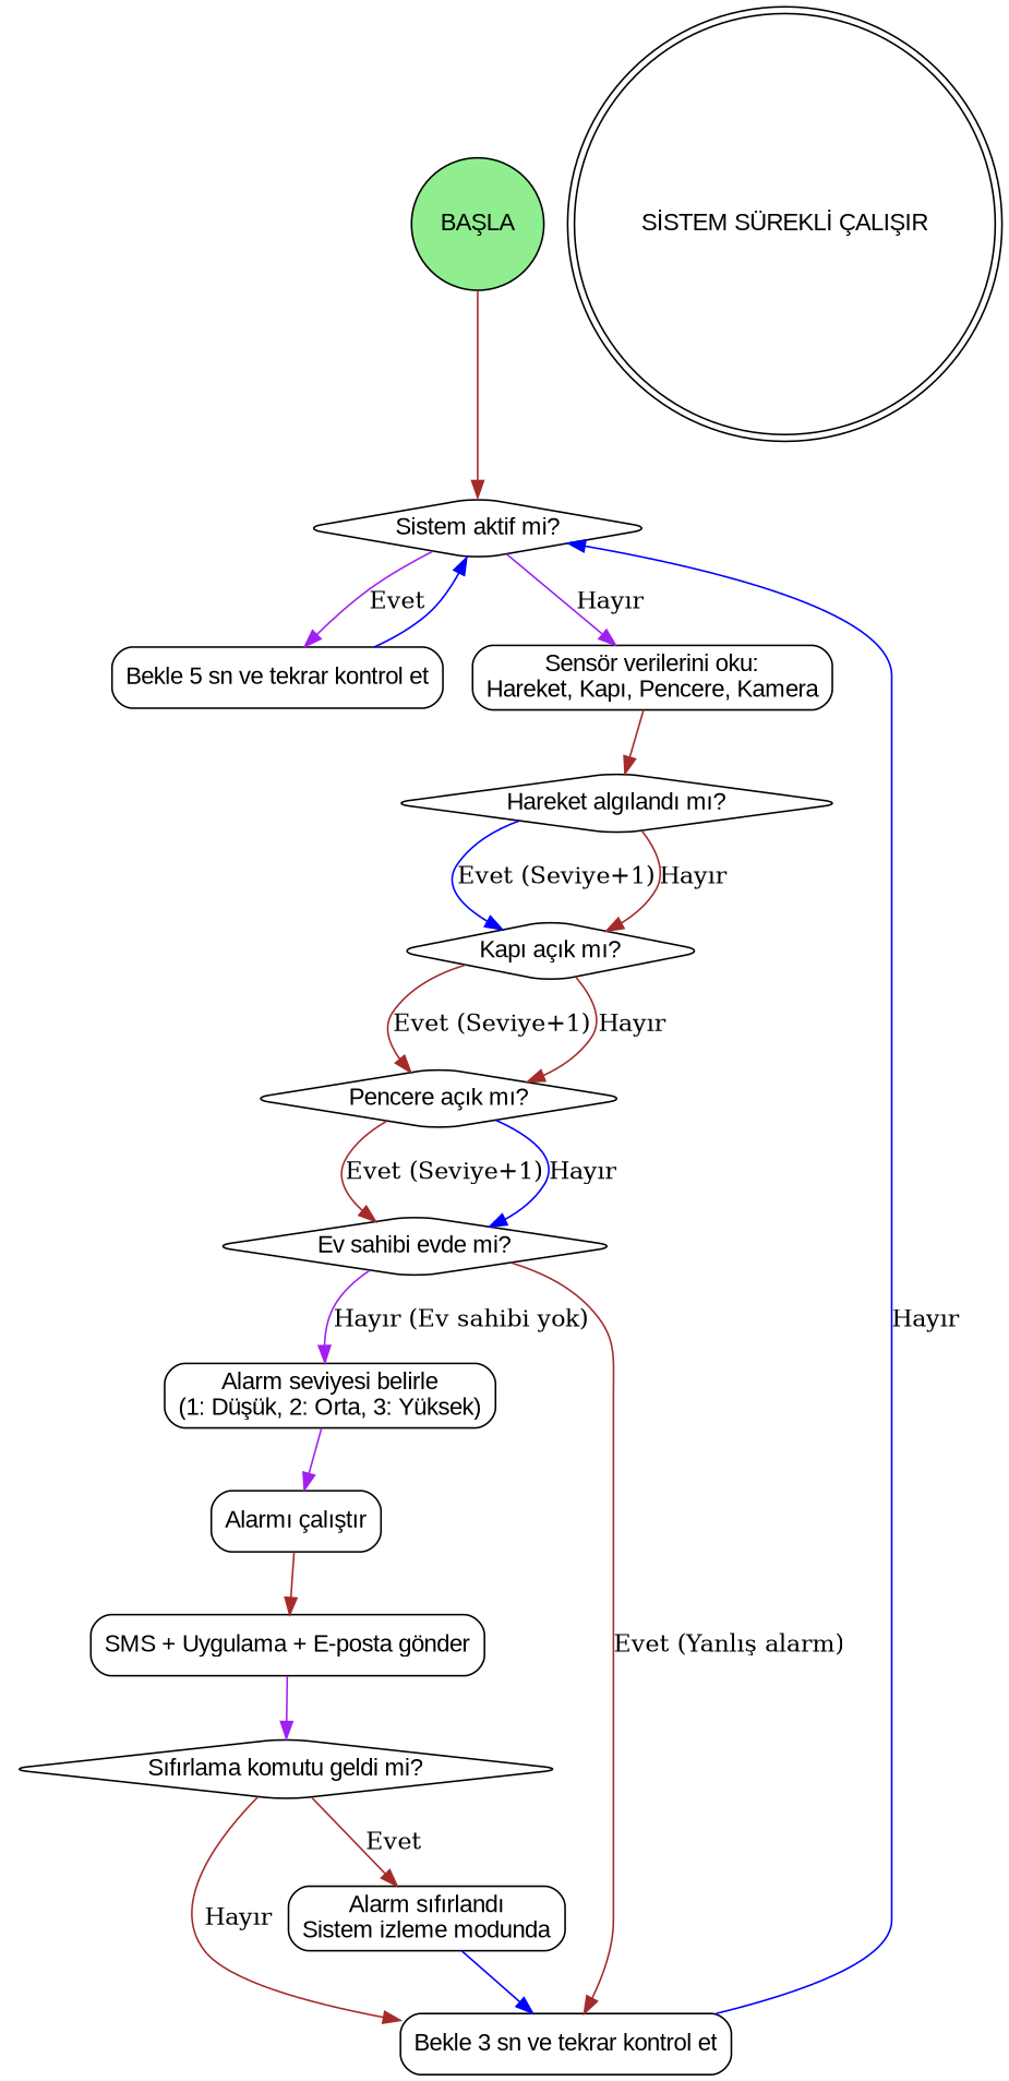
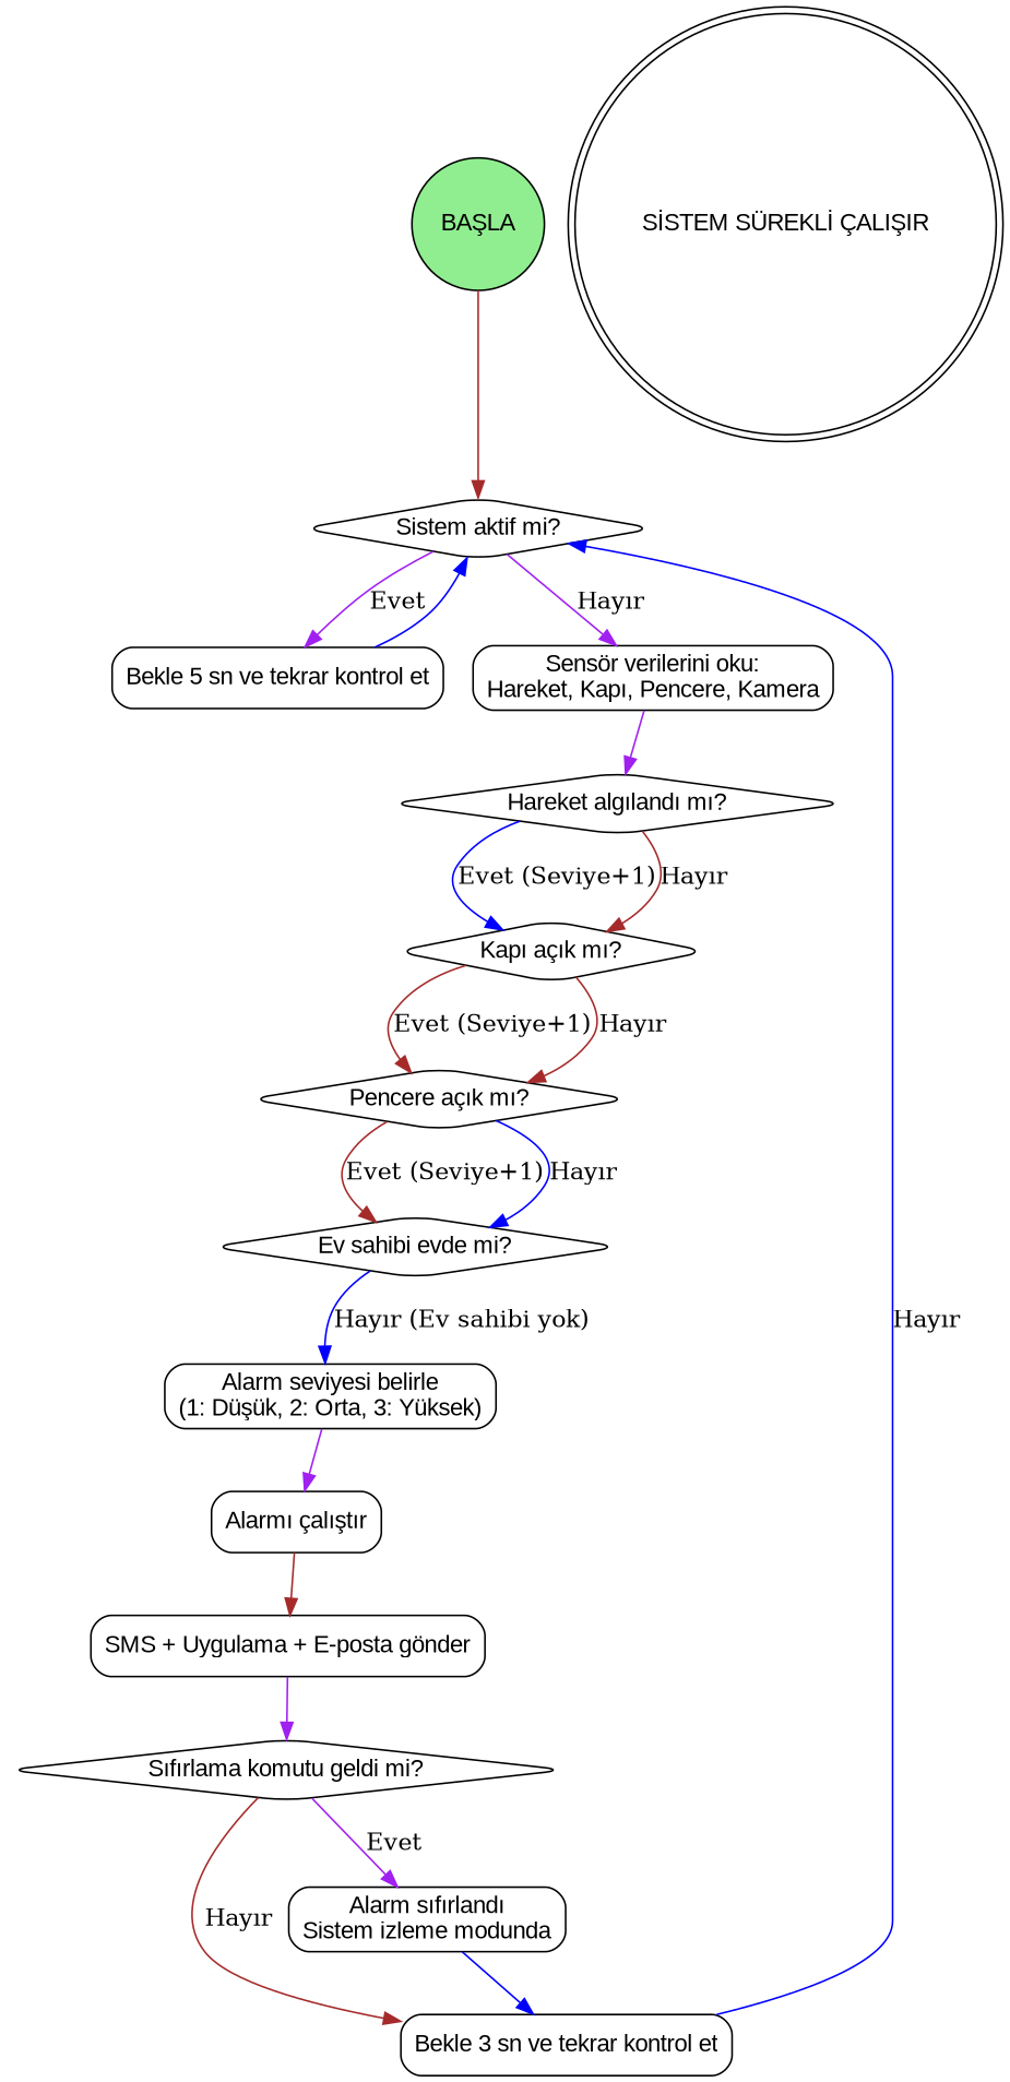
  digraph {
    rankdir=TB
    node [fontname=Arial shape=rectangle style=rounded]
    edge [color=brown]
    n1 [fillcolor=lightgreen label="BAŞLA" shape=circle style=filled]
    n2 [label="Sistem aktif mi?" shape=diamond]
    n3 [label="Bekle 5 sn ve tekrar kontrol et"]
    n4 [label="Sensör verilerini oku:\nHareket, Kapı, Pencere, Kamera"]
    n5 [fillcolor=lightblue label="SİSTEM SÜREKLİ ÇALIŞIR" shape=doublecircle]
    n6 [label="Hareket algılandı mı?" shape=diamond]
    n7 [label="Kapı açık mı?" shape=diamond]
    n8 [label="Pencere açık mı?" shape=diamond]
    n9 [label="Ev sahibi evde mi?" shape=diamond]
    n10 [label="Alarm seviyesi belirle\n(1: Düşük, 2: Orta, 3: Yüksek)"]
    n11 [label="Bekle 3 sn ve tekrar kontrol et"]
    n12 [label="Alarmı çalıştır"]
    n13 [label="SMS + Uygulama + E-posta gönder"]
    n14 [label="Sıfırlama komutu geldi mi?" shape=diamond]
    n15 [label="Alarm sıfırlandı\nSistem izleme modunda"]
    n1 -> n2
    n2 -> n3 [color=purple label=Evet]
    n2 -> n4 [color=purple label="Hayır"]
    n3 -> n2 [color=blue]
-   n4 -> n6
+   n4 -> n6 [color=purple]
    n6 -> n7 [color=blue label="Evet (Seviye+1)"]
    n6 -> n7 [label="Hayır"]
    n7 -> n8 [label="Evet (Seviye+1)"]
    n7 -> n8 [label="Hayır"]
    n8 -> n9 [label="Evet (Seviye+1)"]
    n8 -> n9 [color=blue label="Hayır"]
-   n9 -> n10 [color=purple label="Hayır (Ev sahibi yok)"]
-   n9 -> n11 [label="Evet (Yanlış alarm)"]
+   n9 -> n10 [color=blue label="Hayır (Ev sahibi yok)"]
    n10 -> n12 [color=purple]
    n11 -> n2 [color=blue label="Hayır"]
    n12 -> n13
    n13 -> n14 [color=purple]
    n14 -> n11 [label="Hayır"]
-   n14 -> n15 [label=Evet]
+   n14 -> n15 [color=purple label=Evet]
    n15 -> n11 [color=blue]
  }
